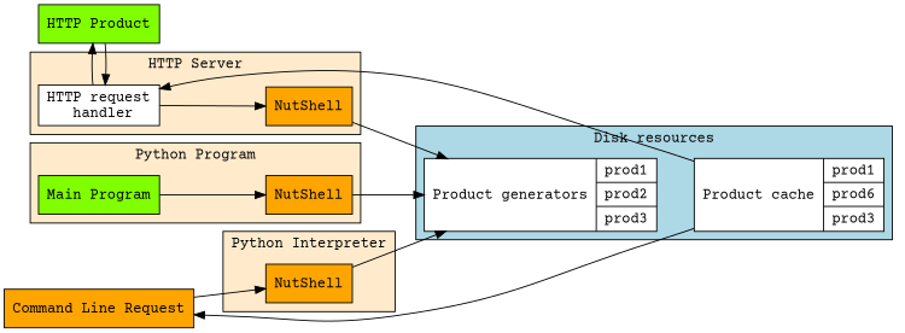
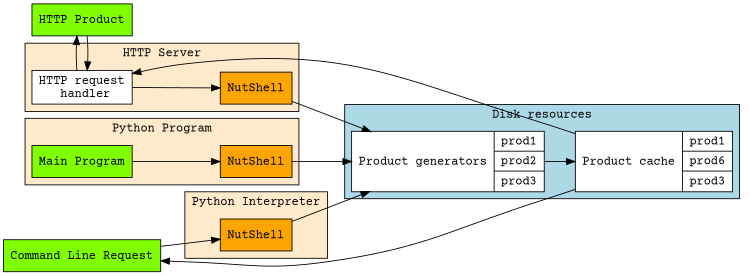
  digraph {
    fontname="Courier Prime"
    rankdir=LR
    node [fillcolor="#80ff00" fontname="Courier Prime" shape=record style=filled]
    edge [fontname="Courier Prime"]
-   n1 [fillcolor=orange label="Command Line Request"]
+   n1 [label="Command Line Request"]
    n2 [label="HTTP Product"]
    n3 [fillcolor=orange label=NutShell]
    n4 [fillcolor=white label="HTTP request\n handler"]
    n5 [fillcolor=orange label=NutShell]
    n6 [label="Main Program"]
    n7 [fillcolor=orange label=NutShell]
    n8 [fillcolor=white label="{Product cache | {prod1|prod6|prod3} }"]
    n9 [fillcolor=white label="{Product generators | {prod1|prod2|prod3} }"]
    subgraph sub_1 {
      rank=same
      n1
      n2
    }
    subgraph cluster_2 {
      bgcolor="0.1 0.2 1.0"
      label="Python Interpreter"
      n3
    }
    subgraph cluster_3 {
      bgcolor="0.1 0.2 1.0"
      label="HTTP Server"
      n4
      n5
    }
    subgraph cluster_4 {
      bgcolor="0.1 0.2 1.0"
      label="Python Program"
      n6
      n7
    }
    subgraph cluster_5 {
      bgcolor=lightblue
      label="Disk resources"
      n8
      n9
    }
    n1 -> n3
    n2 -> n4
    n3 -> n9
    n4 -> n2
    n4 -> n5
    n5 -> n9
    n6 -> n7
    n7 -> n9
    n8 -> n1
    n8 -> n4
+   n9 -> n8
  }
